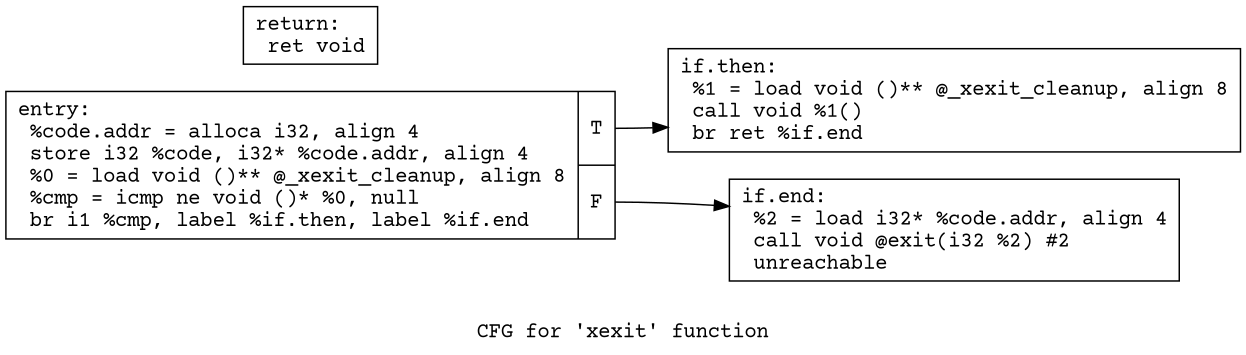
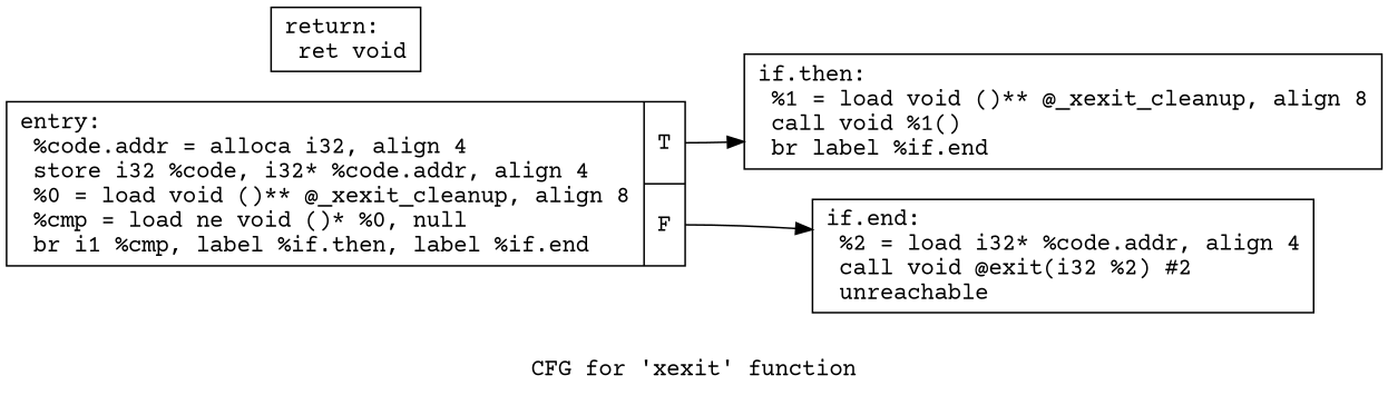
  digraph {
    fontname="Courier Prime"
    label="CFG for 'xexit' function"
    rankdir=LR
    node [fontname="Courier Prime" shape=record]
    edge [fontname="Courier Prime"]
-   n1 [label="{entry:\l  %code.addr = alloca i32, align 4\l  store i32 %code, i32* %code.addr, align 4\l  %0 = load void ()** @_xexit_cleanup, align 8\l  %cmp = icmp ne void ()* %0, null\l  br i1 %cmp, label %if.then, label %if.end\l|{<s0>T|<s1>F}}"]
-   n2 [label="{if.then:                                          \l  %1 = load void ()** @_xexit_cleanup, align 8\l  call void %1()\l  br ret %if.end\l}"]
+   n1 [label="{entry:\l  %code.addr = alloca i32, align 4\l  store i32 %code, i32* %code.addr, align 4\l  %0 = load void ()** @_xexit_cleanup, align 8\l  %cmp = load ne void ()* %0, null\l  br i1 %cmp, label %if.then, label %if.end\l|{<s0>T|<s1>F}}"]
+   n2 [label="{if.then:                                          \l  %1 = load void ()** @_xexit_cleanup, align 8\l  call void %1()\l  br label %if.end\l}"]
    n3 [label="{if.end:                                           \l  %2 = load i32* %code.addr, align 4\l  call void @exit(i32 %2) #2\l  unreachable\l}"]
    n4 [label="{return:                                           \l  ret void\l}"]
    n1 -> n2 [tailport=s0]
    n1 -> n3 [tailport=s1]
  }
